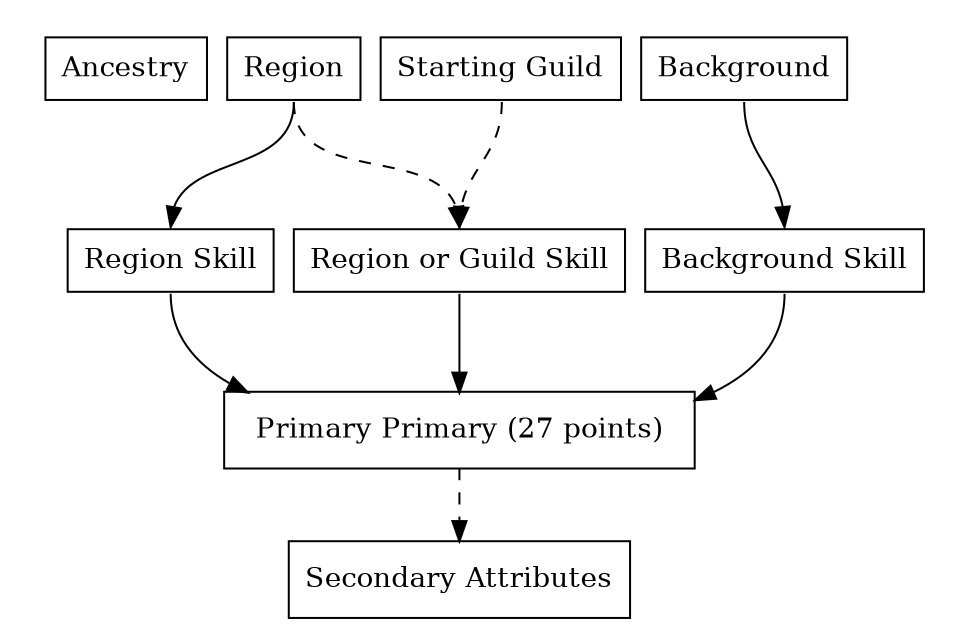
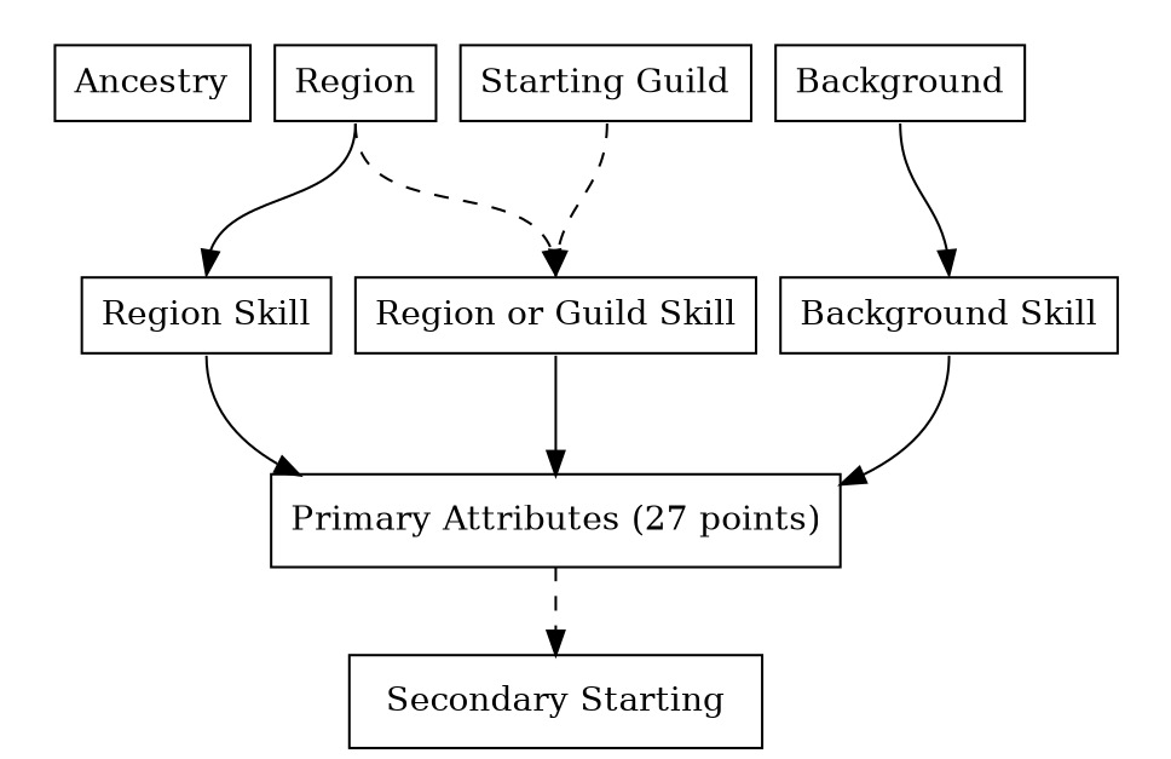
  digraph {
    rankdir=TB
    splines=spline
    node [shape=plaintext]
    edge [tailport=region]
    n1 [label=< <TABLE BORDER="0" CELLBORDER="1" CELLSPACING="10" CELLPADDING="7">   <TR>     <TD PORT="ancestry">Ancestry</TD>     <TD PORT="region">Region</TD>     <TD PORT="guild">Starting Guild</TD>     <TD PORT="background">Background</TD>   </TR> </TABLE> >]
    n2 [label=< <TABLE BORDER="0" CELLBORDER="1" CELLSPACING="10" CELLPADDING="7">   <TR>     <TD PORT="region">Region Skill</TD>     <TD PORT="guild">Region or Guild Skill</TD>     <TD PORT="background">Background Skill</TD>   </TR> </TABLE> >]
-   n3 [label="Primary Primary (27 points)" shape=record]
-   "Secondary Attributes" [shape=record]
+   n3 [label="Primary Attributes (27 points)" shape=record]
+   "Secondary Attributes" [shape=record label="Secondary Starting"]
    n1 -> n2 [headport=region]
    n1 -> n2 [headport=background tailport=background]
    n1 -> n2 [headport=guild style=dashed tailport=guild]
    n1 -> n2 [headport=guild style=dashed]
    n2 -> n3
    n2 -> n3 [tailport=background]
    n2 -> n3 [tailport=guild]
    n3 -> "Secondary Attributes" [style=dashed]
  }
